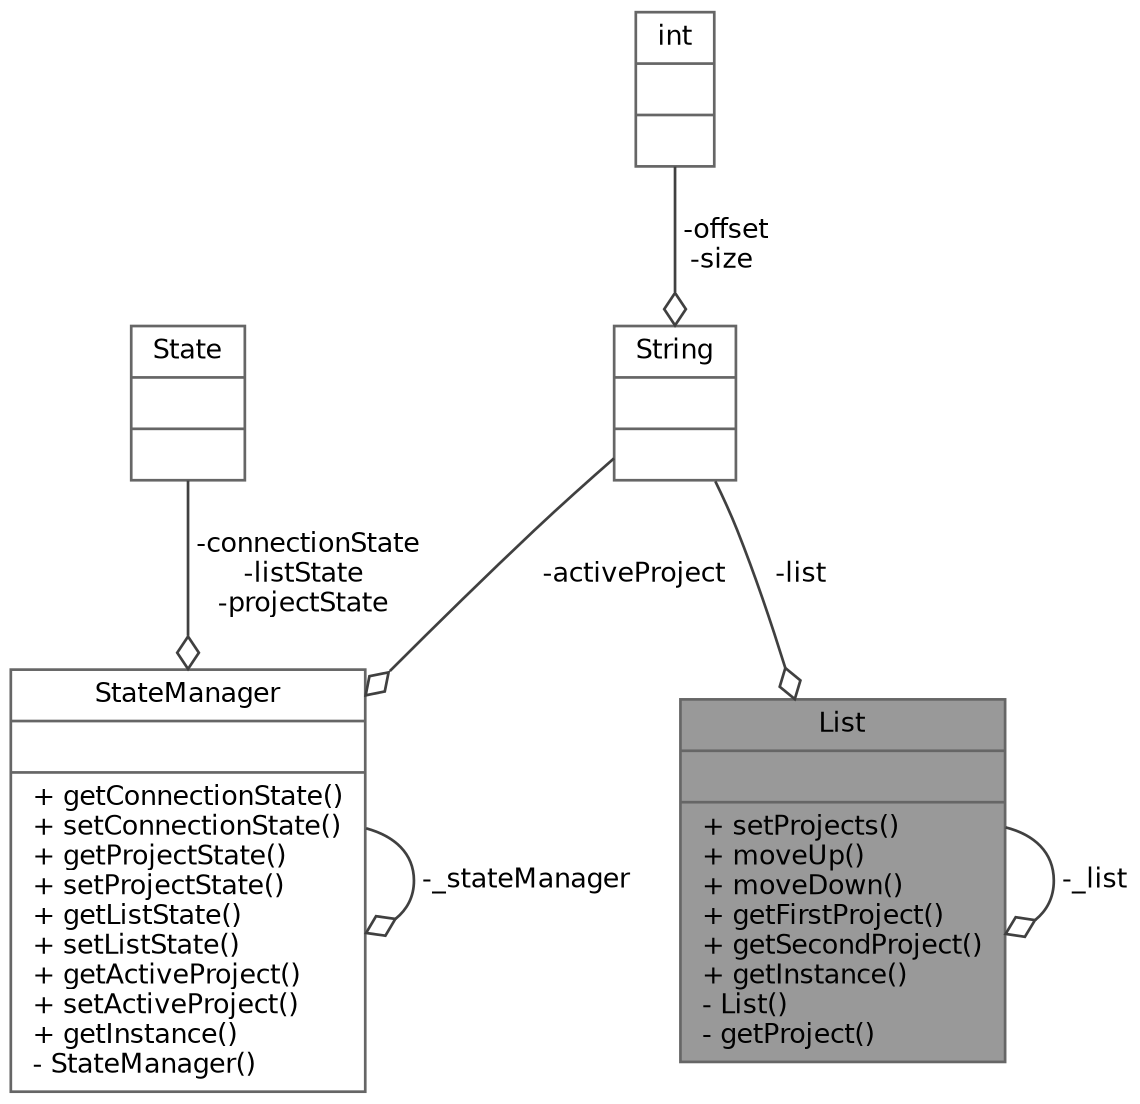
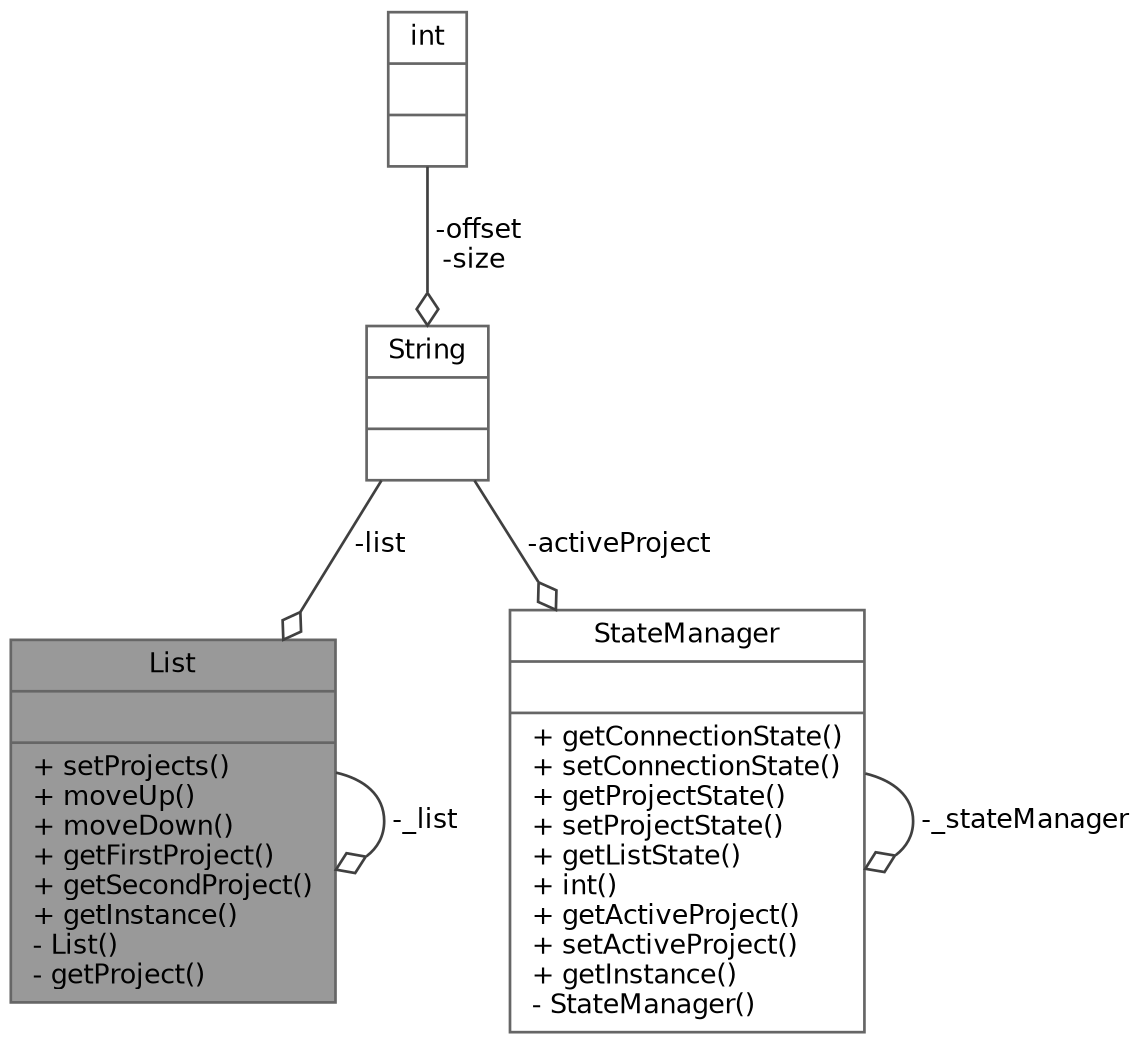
  digraph {
    node [color=gray40 fillcolor=white fontname=Helvetica fontsize=10 shape=record style=filled]
    edge [arrowhead=odiamond color=grey25 fontname=Helvetica fontsize=10 labelfontname=Helvetica labelfontsize=10 style=solid]
    n1 [fillcolor=grey60 fontcolor=black height=0.2 label="{List\n||+ setProjects()\l+ moveUp()\l+ moveDown()\l+ getFirstProject()\l+ getSecondProject()\l+ getInstance()\l- List()\l- getProject()\l}" width=0.4]
-   n2 [height=0.2 label="{StateManager\n||+ getConnectionState()\l+ setConnectionState()\l+ getProjectState()\l+ setProjectState()\l+ getListState()\l+ setListState()\l+ getActiveProject()\l+ setActiveProject()\l+ getInstance()\l- StateManager()\l}" width=0.4]
-   n3 [height=0.2 label="{State\n||}" width=0.4]
+   n2 [height=0.2 label="{StateManager\n||+ getConnectionState()\l+ setConnectionState()\l+ getProjectState()\l+ setProjectState()\l+ getListState()\l+ int()\l+ getActiveProject()\l+ setActiveProject()\l+ getInstance()\l- StateManager()\l}" width=0.4]
    n4 [height=0.2 label="{String\n||}" width=0.4]
    n5 [height=0.2 label="{int\n||}" width=0.4]
    n1 -> n1 [label=" -_list"]
    n2 -> n2 [label=" -_stateManager"]
-   n3 -> n2 [label=" -connectionState\n-listState\n-projectState"]
    n4 -> n1 [label=" -list"]
    n4 -> n2 [label=" -activeProject"]
    n5 -> n4 [label=" -offset\n-size"]
  }
